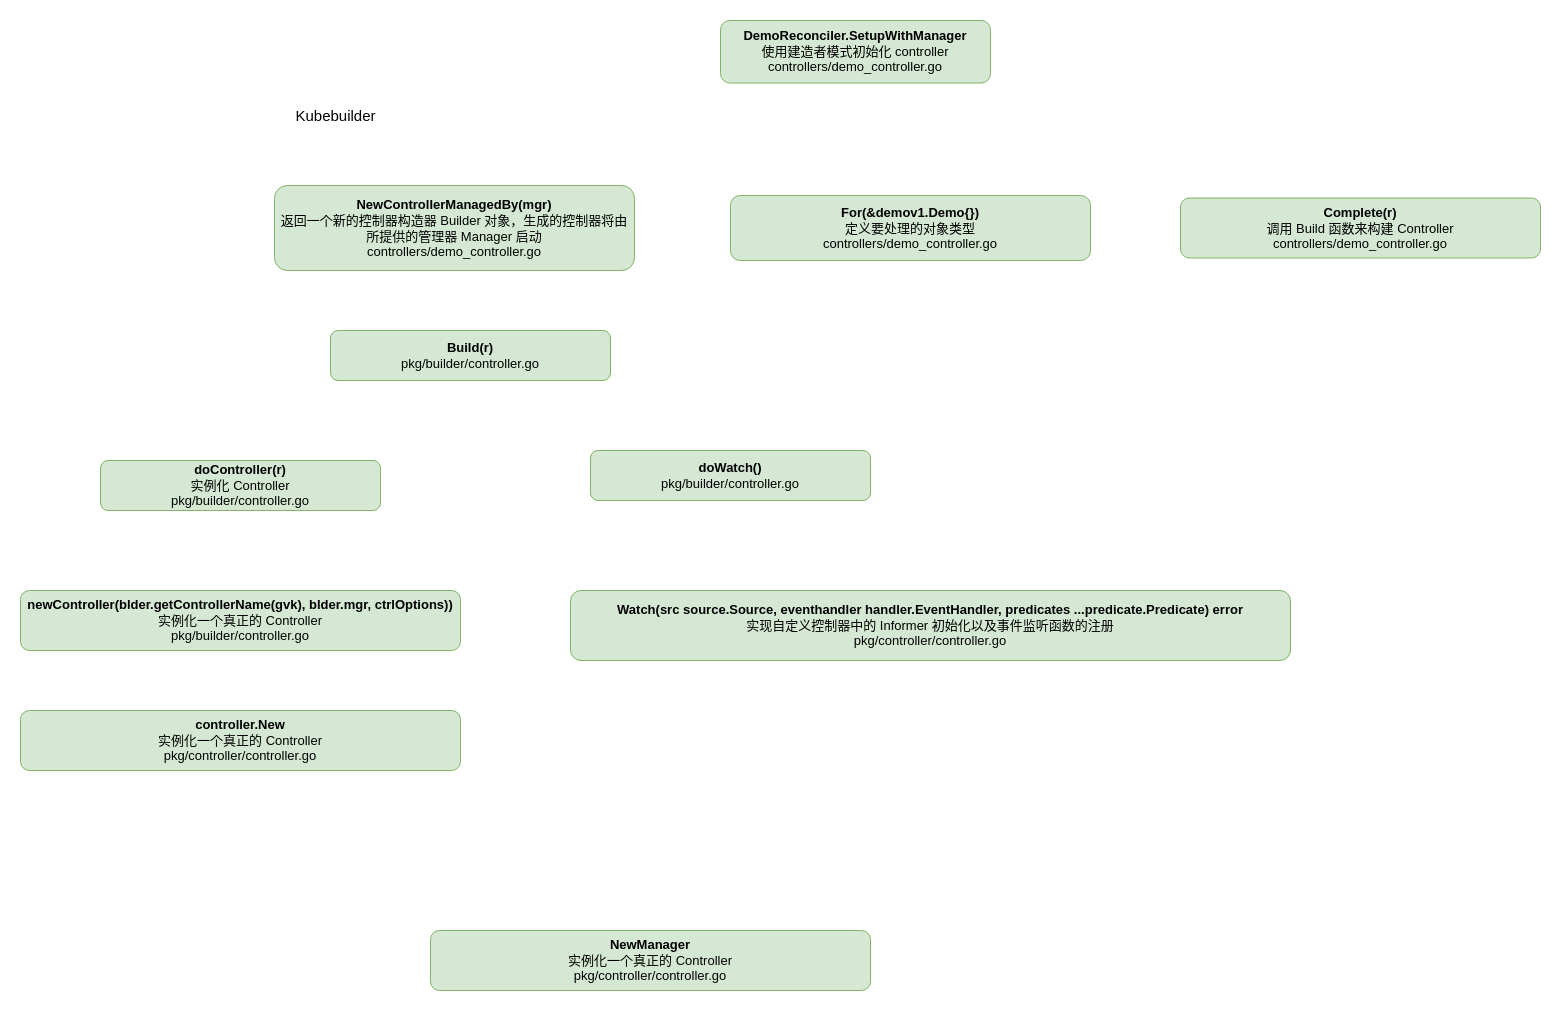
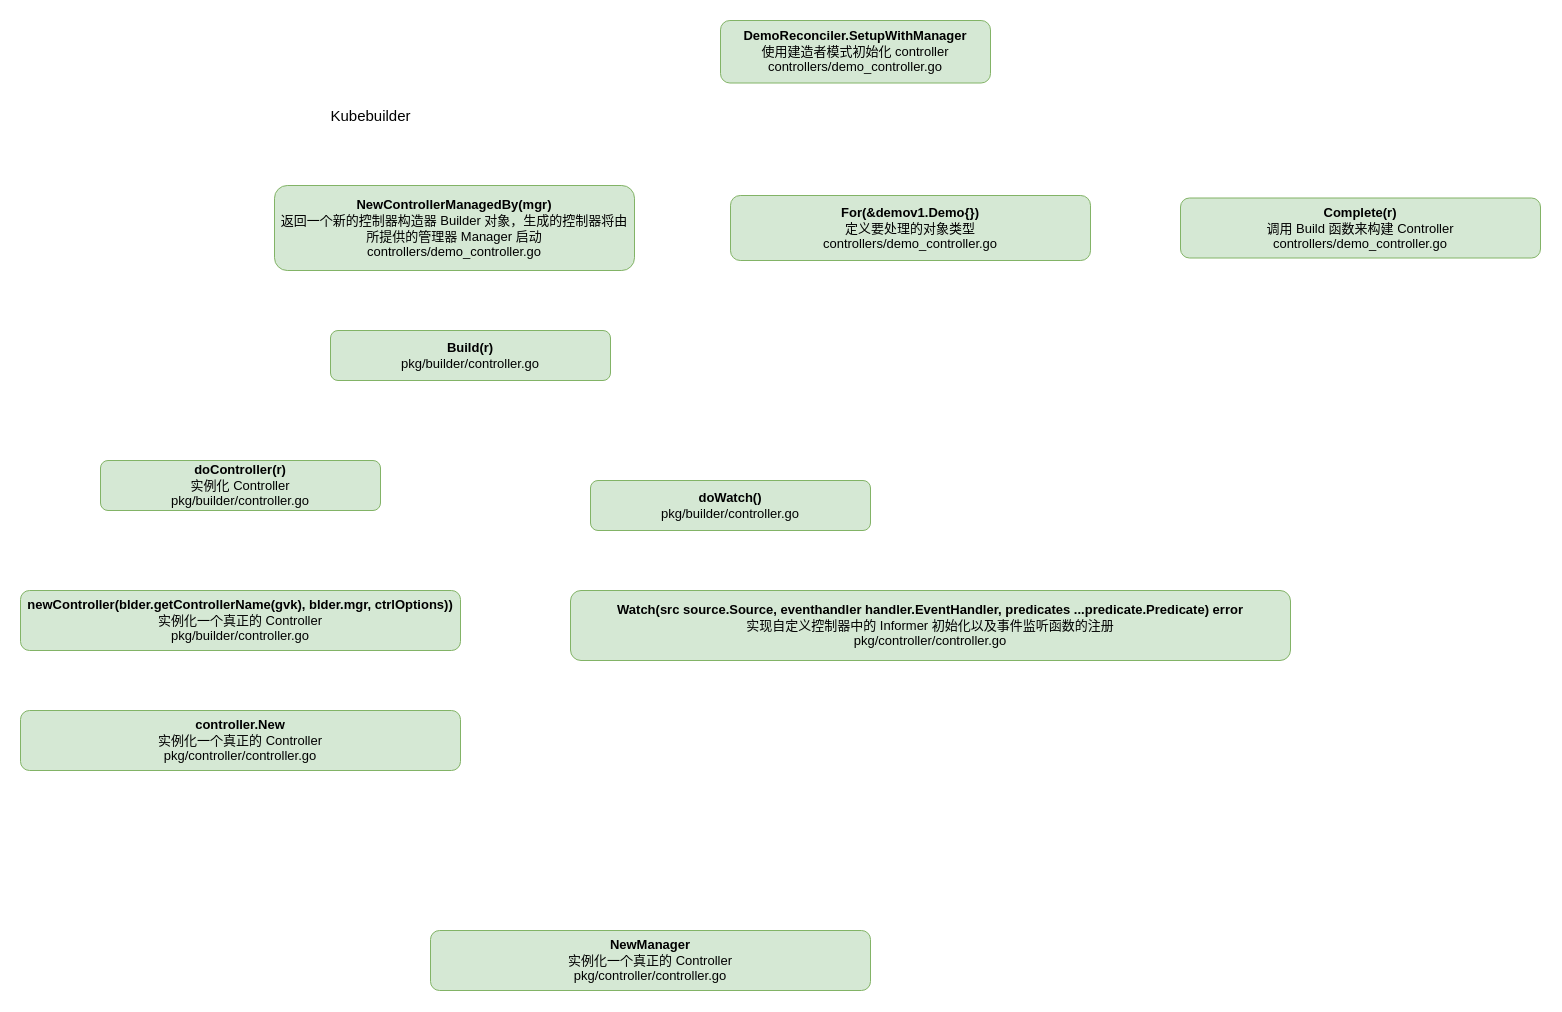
  <mxCell id="0" />
  <mxCell id="1" parent="0" />
- <mxCell id="2" value="Kubebuilder" style="text;html=1;resizable=0;autosize=1;align=center;verticalAlign=middle;points=[];fillColor=none;strokeColor=none;rounded=0;fontSize=15;" parent="1" vertex="1"><mxGeometry x="285" y="100" width="100" height="30" as="geometry" /></mxCell>
+ <mxCell id="2" value="Kubebuilder" style="text;html=1;resizable=0;autosize=1;align=center;verticalAlign=middle;points=[];fillColor=none;strokeColor=none;rounded=0;fontSize=15;" parent="1" vertex="1"><mxGeometry x="320" y="100" width="100" height="30" as="geometry" /></mxCell>
  <mxCell id="3" value="&lt;b&gt;DemoReconciler.SetupWithManager&lt;br&gt;&lt;/b&gt;使用建造者模式初始化 controller&lt;br&gt;controllers/demo_controller.go" style="rounded=1;whiteSpace=wrap;html=1;fontSize=13;fillColor=#d5e8d4;strokeColor=#82b366;sketch=0;" parent="1" vertex="1"><mxGeometry x="720" y="20" width="270" height="62.5" as="geometry" /></mxCell>
  <mxCell id="4" value="&lt;b&gt;NewControllerManagedBy(mgr)&lt;br&gt;&lt;/b&gt;返回一个新的控制器构造器 Builder 对象，生成的控制器将由所提供的管理器 Manager 启动&lt;br&gt;controllers/demo_controller.go&lt;b&gt;&lt;br&gt;&lt;/b&gt;" style="rounded=1;whiteSpace=wrap;html=1;fontSize=13;fillColor=#d5e8d4;strokeColor=#82b366;sketch=0;" parent="1" vertex="1"><mxGeometry x="274" y="185" width="360" height="85" as="geometry" /></mxCell>
  <mxCell id="5" value="&lt;b&gt;For(&amp;amp;demov1.Demo{})&lt;/b&gt;&lt;br&gt;定义要处理的对象类型&lt;br&gt;controllers/demo_controller.go&lt;b&gt;&lt;br&gt;&lt;/b&gt;" style="rounded=1;whiteSpace=wrap;html=1;fontSize=13;fillColor=#d5e8d4;strokeColor=#82b366;sketch=0;" parent="1" vertex="1"><mxGeometry x="730" y="195" width="360" height="65" as="geometry" /></mxCell>
  <mxCell id="6" value="&lt;b&gt;Complete(r)&lt;/b&gt;&lt;br&gt;调用 Build 函数来构建 Controller&lt;br&gt;controllers/demo_controller.go&lt;b&gt;&lt;br&gt;&lt;/b&gt;" style="rounded=1;whiteSpace=wrap;html=1;fontSize=13;fillColor=#d5e8d4;strokeColor=#82b366;sketch=0;" parent="1" vertex="1"><mxGeometry x="1180" y="197.5" width="360" height="60" as="geometry" /></mxCell>
  <mxCell id="7" value="&lt;span style=&quot;color: rgba(0, 0, 0, 0); font-family: monospace; font-size: 0px; text-align: start;&quot;&gt;%3CmxGraphModel%3E%3Croot%3E%3CmxCell%20id%3D%220%22%2F%3E%3CmxCell%20id%3D%221%22%20parent%3D%220%22%2F%3E%3CmxCell%20id%3D%222%22%20style%3D%22edgeStyle%3Dnone%3Brounded%3D0%3BorthogonalLoop%3D1%3BjettySize%3Dauto%3Bhtml%3D1%3BentryX%3D0%3BentryY%3D0.5%3BentryDx%3D0%3BentryDy%3D0%3BfontSize%3D13%3BfontColor%3D%2300CCCC%3B%22%20edge%3D%221%22%20parent%3D%221%22%3E%3CmxGeometry%20relative%3D%221%22%20as%3D%22geometry%22%3E%3CmxPoint%20x%3D%22340%22%20y%3D%22308.061%22%20as%3D%22sourcePoint%22%2F%3E%3CmxPoint%20x%3D%22450%22%20y%3D%22307.5%22%20as%3D%22targetPoint%22%2F%3E%3C%2FmxGeometry%3E%3C%2FmxCell%3E%3C%2Froot%3E%3C%2FmxGraphModel%3E&lt;/span&gt;&lt;b&gt;Build(r)&lt;/b&gt;&lt;br&gt;pkg/builder/controller.go&lt;b&gt;&lt;br&gt;&lt;/b&gt;" style="rounded=1;whiteSpace=wrap;html=1;fontSize=13;fillColor=#d5e8d4;strokeColor=#82b366;sketch=0;" parent="1" vertex="1"><mxGeometry x="330" y="330" width="280" height="50" as="geometry" /></mxCell>
  <mxCell id="8" value="&lt;b&gt;doController(r)&lt;br&gt;&lt;/b&gt;实例化 Controller&lt;br&gt;pkg/builder/controller.go&lt;b&gt;&lt;br&gt;&lt;/b&gt;" style="rounded=1;whiteSpace=wrap;html=1;fontSize=13;fillColor=#d5e8d4;strokeColor=#82b366;sketch=0;" parent="1" vertex="1"><mxGeometry x="100" y="460" width="280" height="50" as="geometry" /></mxCell>
- <mxCell id="9" value="&lt;b&gt;doWatch()&lt;/b&gt;&lt;br&gt;pkg/builder/controller.go&lt;b&gt;&lt;br&gt;&lt;/b&gt;" style="rounded=1;whiteSpace=wrap;html=1;fontSize=13;fillColor=#d5e8d4;strokeColor=#82b366;sketch=0;" parent="1" vertex="1"><mxGeometry x="590" y="450" width="280" height="50" as="geometry" /></mxCell>
+ <mxCell id="9" value="&lt;b&gt;doWatch()&lt;/b&gt;&lt;br&gt;pkg/builder/controller.go&lt;b&gt;&lt;br&gt;&lt;/b&gt;" style="rounded=1;whiteSpace=wrap;html=1;fontSize=13;fillColor=#d5e8d4;strokeColor=#82b366;sketch=0;" parent="1" vertex="1"><mxGeometry x="590" y="480" width="280" height="50" as="geometry" /></mxCell>
  <mxCell id="10" value="&lt;b&gt;newController(blder.getControllerName(gvk), blder.mgr, ctrlOptions))&lt;/b&gt;&lt;br&gt;实例化一个真正的 Controller&lt;br&gt;pkg/builder/controller.go&lt;b&gt;&lt;br&gt;&lt;/b&gt;" style="rounded=1;whiteSpace=wrap;html=1;fontSize=13;fillColor=#d5e8d4;strokeColor=#82b366;sketch=0;" parent="1" vertex="1"><mxGeometry x="20" y="590" width="440" height="60" as="geometry" /></mxCell>
  <mxCell id="11" value="&lt;b&gt;controller.New&lt;/b&gt;&lt;br&gt;实例化一个真正的 Controller&lt;br&gt;pkg/controller/controller.go&lt;b&gt;&lt;br&gt;&lt;/b&gt;" style="rounded=1;whiteSpace=wrap;html=1;fontSize=13;fillColor=#d5e8d4;strokeColor=#82b366;sketch=0;" parent="1" vertex="1"><mxGeometry x="20" y="710" width="440" height="60" as="geometry" /></mxCell>
  <mxCell id="12" value="&lt;b&gt;Watch(src source.Source, eventhandler handler.EventHandler, predicates ...predicate.Predicate) error&lt;br&gt;&lt;/b&gt;实现自定义控制器中的 Informer 初始化以及事件监听函数的注册&lt;b&gt;&lt;br&gt;&lt;/b&gt;pkg/controller/controller.go&lt;b&gt;&lt;br&gt;&lt;/b&gt;" style="rounded=1;whiteSpace=wrap;html=1;fontSize=13;fillColor=#d5e8d4;strokeColor=#82b366;sketch=0;" vertex="1" parent="1"><mxGeometry x="570" y="590" width="720" height="70" as="geometry" /></mxCell>
  <mxCell id="13" value="&lt;b&gt;NewManager&lt;/b&gt;&lt;br&gt;实例化一个真正的 Controller&lt;br&gt;pkg/controller/controller.go&lt;b&gt;&lt;br&gt;&lt;/b&gt;" style="rounded=1;whiteSpace=wrap;html=1;fontSize=13;fillColor=#d5e8d4;strokeColor=#82b366;sketch=0;" vertex="1" parent="1"><mxGeometry x="430" y="930" width="440" height="60" as="geometry" /></mxCell>
